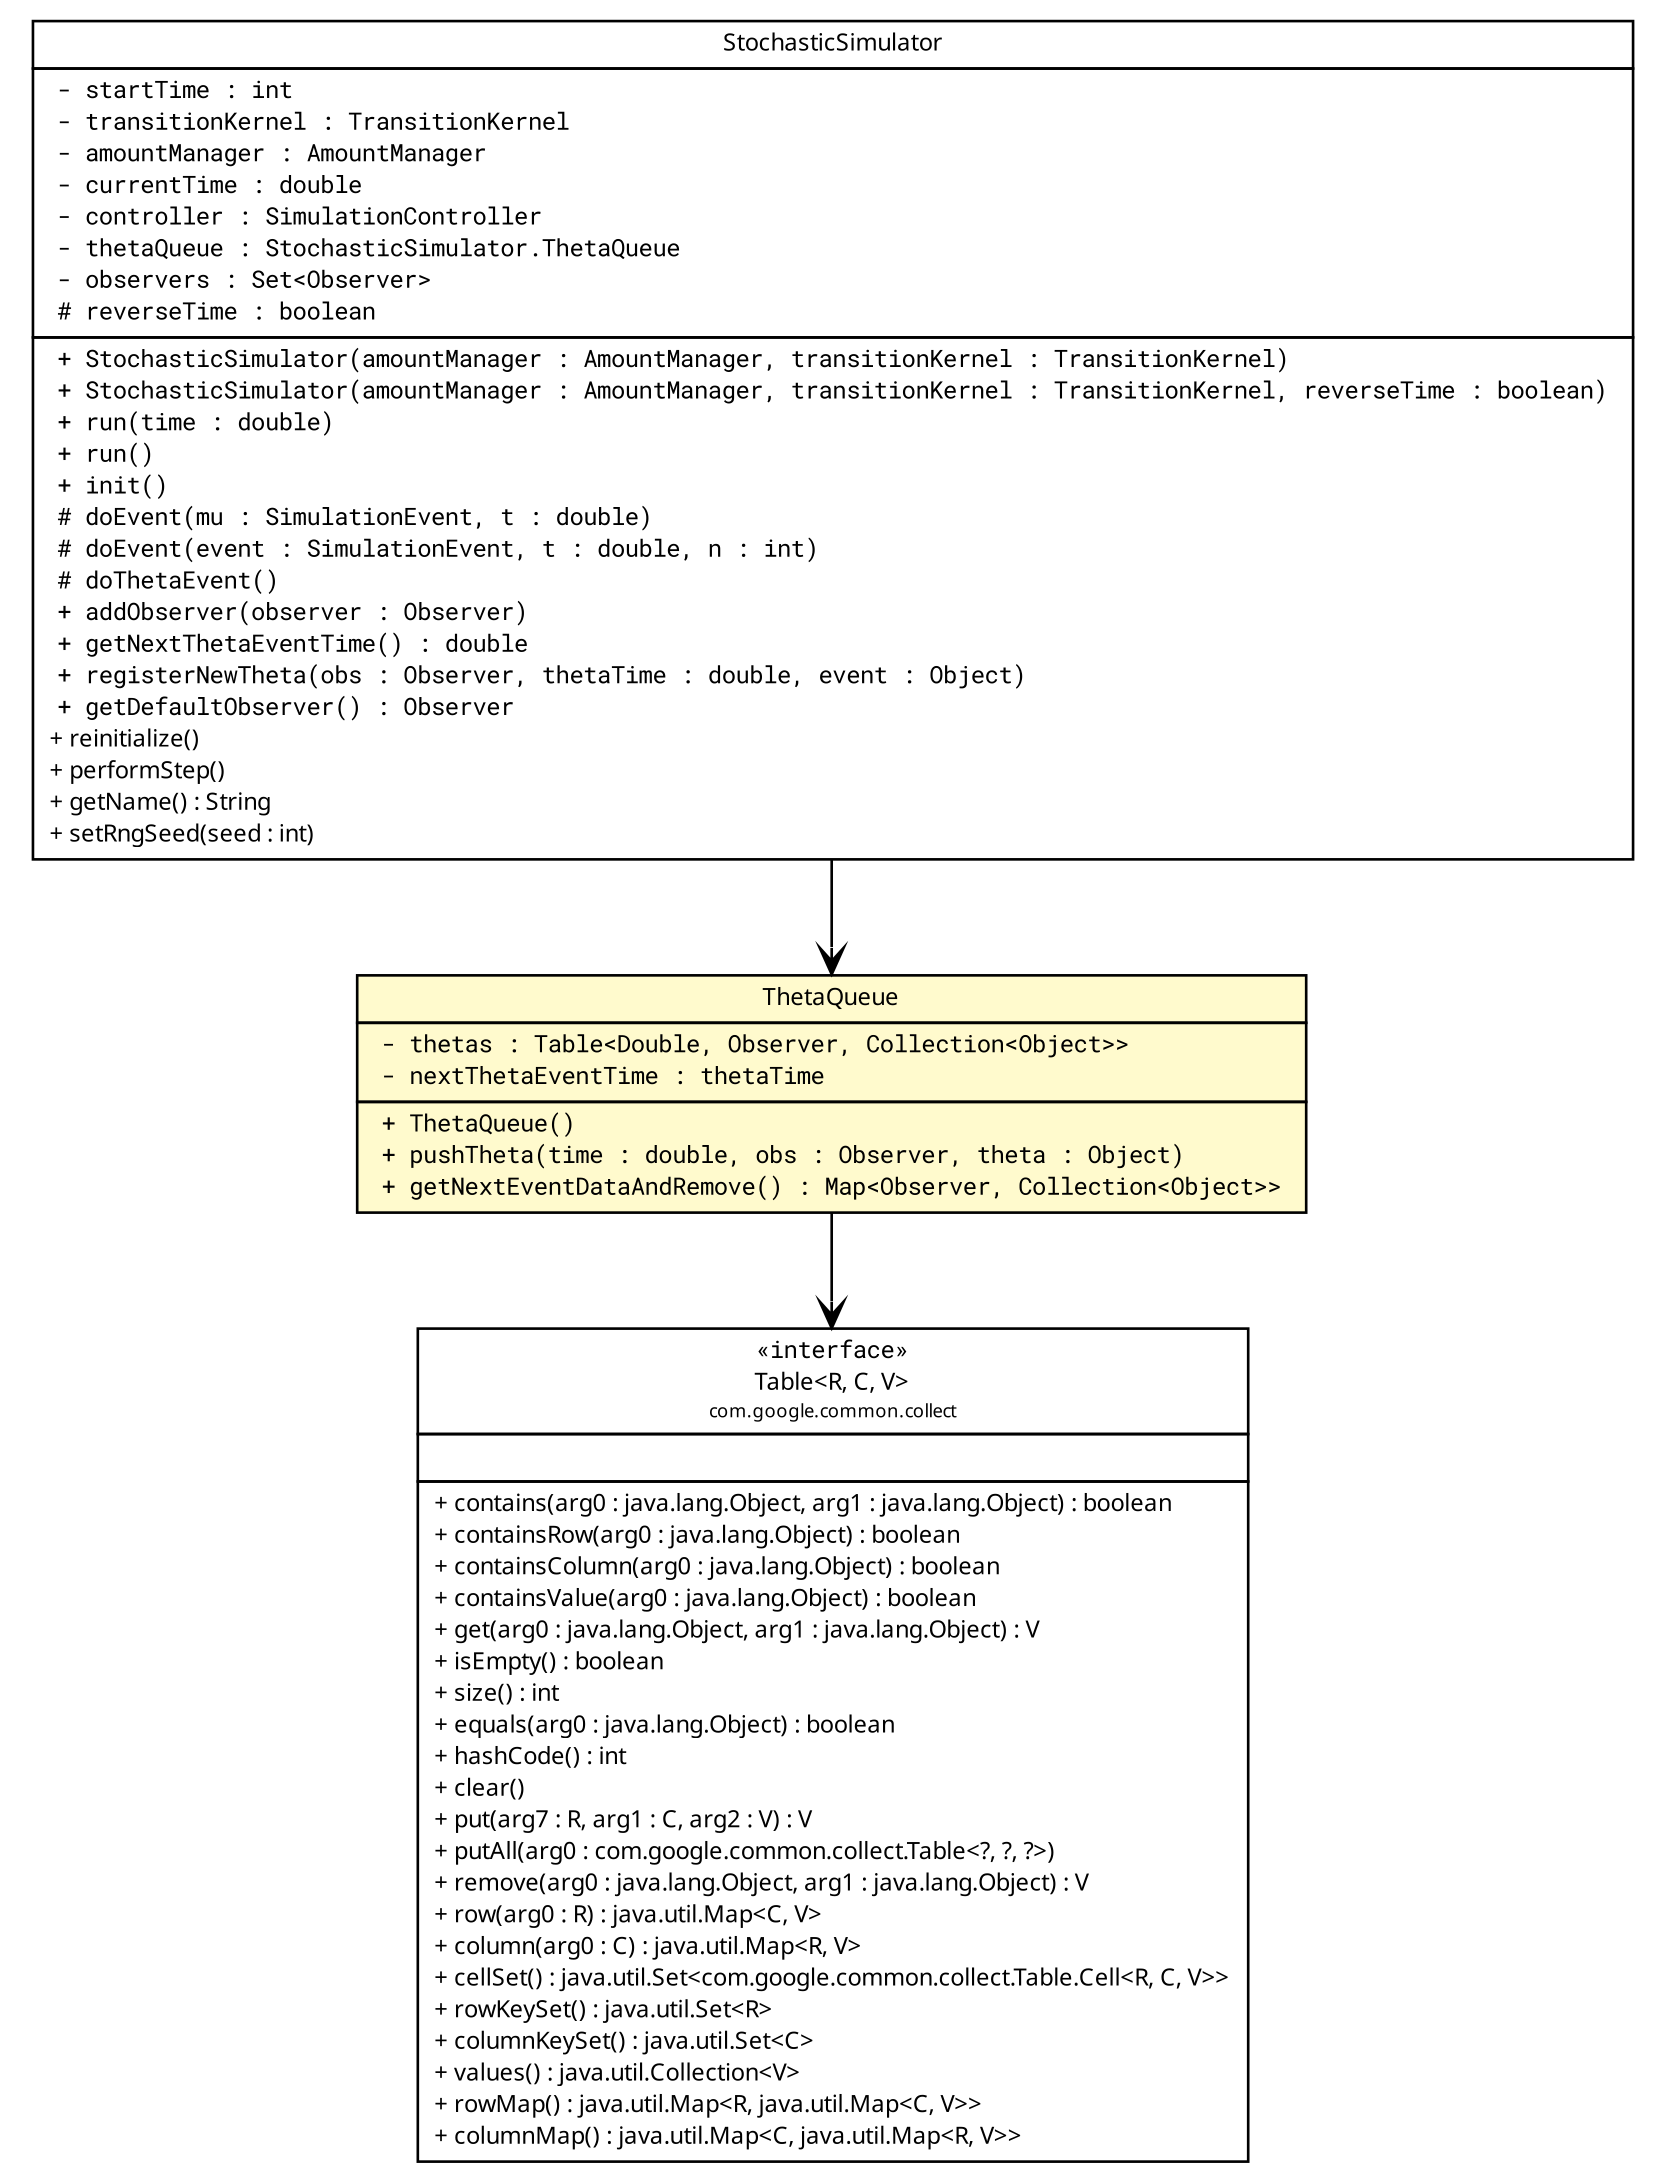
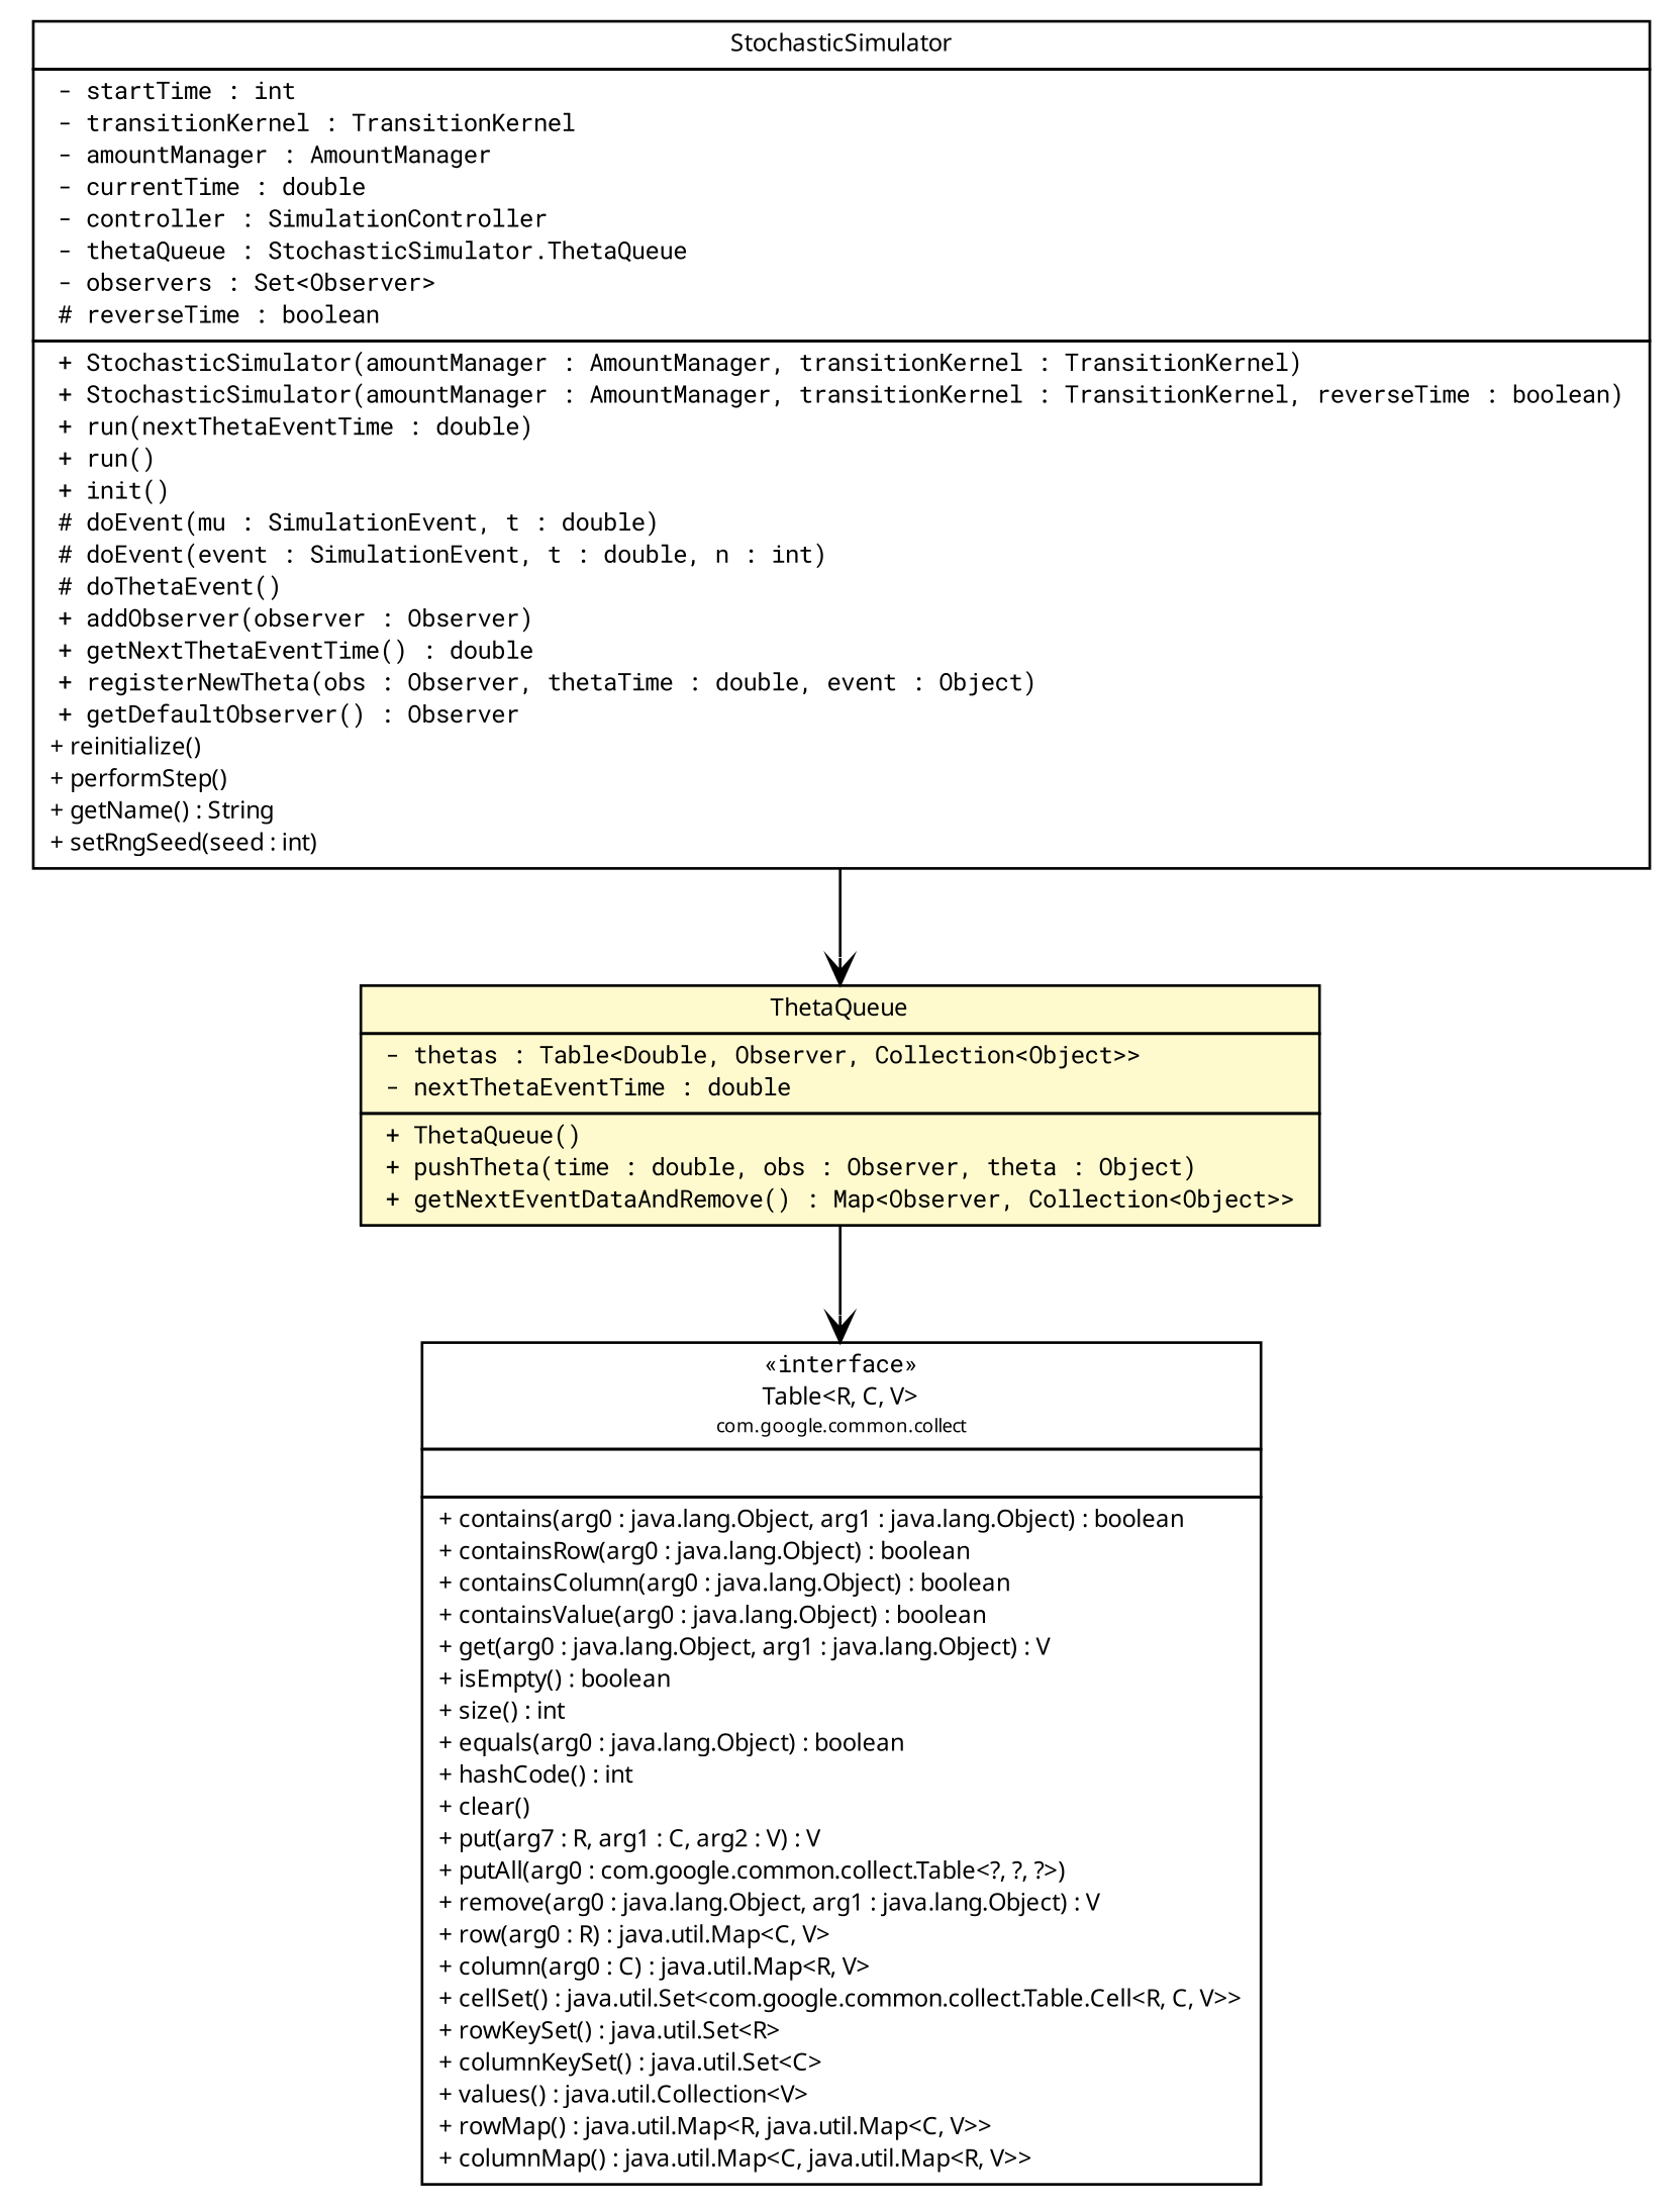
  digraph {
    fontname="Roboto Mono"
    nodesep=0.25
    ranksep=0.5
    node [fontcolor=black fontname="Roboto Mono" fontsize=9.0 shape=plaintext]
    edge [arrowhead=open color=black fontcolor=black fontname="Roboto Mono" fontsize=10.0 headport=p labelfontname="Trebuchet MS" labelfontsize=10 tailport=p]
-   n1 [label=<<table title="broadwick.stochastic.StochasticSimulator" border="0" cellborder="1" cellspacing="0" cellpadding="2" port="p" href="./StochasticSimulator.html"> 		<tr><td><table border="0" cellspacing="0" cellpadding="1"> <tr><td align="center" balign="center"><font face="Trebuchet MS"> StochasticSimulator </font></td></tr> 		</table></td></tr> 		<tr><td><table border="0" cellspacing="0" cellpadding="1"> <tr><td align="left" balign="left"> - startTime : int </td></tr> <tr><td align="left" balign="left"> - transitionKernel : TransitionKernel </td></tr> <tr><td align="left" balign="left"> - amountManager : AmountManager </td></tr> <tr><td align="left" balign="left"> - currentTime : double </td></tr> <tr><td align="left" balign="left"> - controller : SimulationController </td></tr> <tr><td align="left" balign="left"> - thetaQueue : StochasticSimulator.ThetaQueue </td></tr> <tr><td align="left" balign="left"> - observers : Set&lt;Observer&gt; </td></tr> <tr><td align="left" balign="left"> # reverseTime : boolean </td></tr> 		</table></td></tr> 		<tr><td><table border="0" cellspacing="0" cellpadding="1"> <tr><td align="left" balign="left"> + StochasticSimulator(amountManager : AmountManager, transitionKernel : TransitionKernel) </td></tr> <tr><td align="left" balign="left"> + StochasticSimulator(amountManager : AmountManager, transitionKernel : TransitionKernel, reverseTime : boolean) </td></tr> <tr><td align="left" balign="left"> + run(time : double) </td></tr> <tr><td align="left" balign="left"> + run() </td></tr> <tr><td align="left" balign="left"> + init() </td></tr> <tr><td align="left" balign="left"> # doEvent(mu : SimulationEvent, t : double) </td></tr> <tr><td align="left" balign="left"> # doEvent(event : SimulationEvent, t : double, n : int) </td></tr> <tr><td align="left" balign="left"> # doThetaEvent() </td></tr> <tr><td align="left" balign="left"> + addObserver(observer : Observer) </td></tr> <tr><td align="left" balign="left"> + getNextThetaEventTime() : double </td></tr> <tr><td align="left" balign="left"> + registerNewTheta(obs : Observer, thetaTime : double, event : Object) </td></tr> <tr><td align="left" balign="left"> + getDefaultObserver() : Observer </td></tr> <tr><td align="left" balign="left"><font face="Trebuchet MS" point-size="9.0"> + reinitialize() </font></td></tr> <tr><td align="left" balign="left"><font face="Trebuchet MS" point-size="9.0"> + performStep() </font></td></tr> <tr><td align="left" balign="left"><font face="Trebuchet MS" point-size="9.0"> + getName() : String </font></td></tr> <tr><td align="left" balign="left"><font face="Trebuchet MS" point-size="9.0"> + setRngSeed(seed : int) </font></td></tr> 		</table></td></tr> 		</table>>]
-   n2 [label=<<table title="broadwick.stochastic.StochasticSimulator.ThetaQueue" border="0" cellborder="1" cellspacing="0" cellpadding="2" port="p" bgcolor="lemonChiffon" href="./StochasticSimulator.ThetaQueue.html"> 		<tr><td><table border="0" cellspacing="0" cellpadding="1"> <tr><td align="center" balign="center"><font face="Trebuchet MS"> ThetaQueue </font></td></tr> 		</table></td></tr> 		<tr><td><table border="0" cellspacing="0" cellpadding="1"> <tr><td align="left" balign="left"> - thetas : Table&lt;Double, Observer, Collection&lt;Object&gt;&gt; </td></tr> <tr><td align="left" balign="left"> - nextThetaEventTime : thetaTime </td></tr> 		</table></td></tr> 		<tr><td><table border="0" cellspacing="0" cellpadding="1"> <tr><td align="left" balign="left"> + ThetaQueue() </td></tr> <tr><td align="left" balign="left"> + pushTheta(time : double, obs : Observer, theta : Object) </td></tr> <tr><td align="left" balign="left"> + getNextEventDataAndRemove() : Map&lt;Observer, Collection&lt;Object&gt;&gt; </td></tr> 		</table></td></tr> 		</table>>]
+   n1 [label=<<table title="broadwick.stochastic.StochasticSimulator" border="0" cellborder="1" cellspacing="0" cellpadding="2" port="p" href="./StochasticSimulator.html"> 		<tr><td><table border="0" cellspacing="0" cellpadding="1"> <tr><td align="center" balign="center"><font face="Trebuchet MS"> StochasticSimulator </font></td></tr> 		</table></td></tr> 		<tr><td><table border="0" cellspacing="0" cellpadding="1"> <tr><td align="left" balign="left"> - startTime : int </td></tr> <tr><td align="left" balign="left"> - transitionKernel : TransitionKernel </td></tr> <tr><td align="left" balign="left"> - amountManager : AmountManager </td></tr> <tr><td align="left" balign="left"> - currentTime : double </td></tr> <tr><td align="left" balign="left"> - controller : SimulationController </td></tr> <tr><td align="left" balign="left"> - thetaQueue : StochasticSimulator.ThetaQueue </td></tr> <tr><td align="left" balign="left"> - observers : Set&lt;Observer&gt; </td></tr> <tr><td align="left" balign="left"> # reverseTime : boolean </td></tr> 		</table></td></tr> 		<tr><td><table border="0" cellspacing="0" cellpadding="1"> <tr><td align="left" balign="left"> + StochasticSimulator(amountManager : AmountManager, transitionKernel : TransitionKernel) </td></tr> <tr><td align="left" balign="left"> + StochasticSimulator(amountManager : AmountManager, transitionKernel : TransitionKernel, reverseTime : boolean) </td></tr> <tr><td align="left" balign="left"> + run(nextThetaEventTime : double) </td></tr> <tr><td align="left" balign="left"> + run() </td></tr> <tr><td align="left" balign="left"> + init() </td></tr> <tr><td align="left" balign="left"> # doEvent(mu : SimulationEvent, t : double) </td></tr> <tr><td align="left" balign="left"> # doEvent(event : SimulationEvent, t : double, n : int) </td></tr> <tr><td align="left" balign="left"> # doThetaEvent() </td></tr> <tr><td align="left" balign="left"> + addObserver(observer : Observer) </td></tr> <tr><td align="left" balign="left"> + getNextThetaEventTime() : double </td></tr> <tr><td align="left" balign="left"> + registerNewTheta(obs : Observer, thetaTime : double, event : Object) </td></tr> <tr><td align="left" balign="left"> + getDefaultObserver() : Observer </td></tr> <tr><td align="left" balign="left"><font face="Trebuchet MS" point-size="9.0"> + reinitialize() </font></td></tr> <tr><td align="left" balign="left"><font face="Trebuchet MS" point-size="9.0"> + performStep() </font></td></tr> <tr><td align="left" balign="left"><font face="Trebuchet MS" point-size="9.0"> + getName() : String </font></td></tr> <tr><td align="left" balign="left"><font face="Trebuchet MS" point-size="9.0"> + setRngSeed(seed : int) </font></td></tr> 		</table></td></tr> 		</table>>]
+   n2 [label=<<table title="broadwick.stochastic.StochasticSimulator.ThetaQueue" border="0" cellborder="1" cellspacing="0" cellpadding="2" port="p" bgcolor="lemonChiffon" href="./StochasticSimulator.ThetaQueue.html"> 		<tr><td><table border="0" cellspacing="0" cellpadding="1"> <tr><td align="center" balign="center"><font face="Trebuchet MS"> ThetaQueue </font></td></tr> 		</table></td></tr> 		<tr><td><table border="0" cellspacing="0" cellpadding="1"> <tr><td align="left" balign="left"> - thetas : Table&lt;Double, Observer, Collection&lt;Object&gt;&gt; </td></tr> <tr><td align="left" balign="left"> - nextThetaEventTime : double </td></tr> 		</table></td></tr> 		<tr><td><table border="0" cellspacing="0" cellpadding="1"> <tr><td align="left" balign="left"> + ThetaQueue() </td></tr> <tr><td align="left" balign="left"> + pushTheta(time : double, obs : Observer, theta : Object) </td></tr> <tr><td align="left" balign="left"> + getNextEventDataAndRemove() : Map&lt;Observer, Collection&lt;Object&gt;&gt; </td></tr> 		</table></td></tr> 		</table>>]
    n3 [label=<<table title="com.google.common.collect.Table" border="0" cellborder="1" cellspacing="0" cellpadding="2" port="p" href="http://java.sun.com/j2se/1.4.2/docs/api/com/google/common/collect/Table.html"> 		<tr><td><table border="0" cellspacing="0" cellpadding="1"> <tr><td align="center" balign="center"> &#171;interface&#187; </td></tr> <tr><td align="center" balign="center"><font face="Trebuchet MS"> Table&lt;R, C, V&gt; </font></td></tr> <tr><td align="center" balign="center"><font face="Trebuchet MS" point-size="7.0"> com.google.common.collect </font></td></tr> 		</table></td></tr> 		<tr><td><table border="0" cellspacing="0" cellpadding="1"> <tr><td align="left" balign="left">  </td></tr> 		</table></td></tr> 		<tr><td><table border="0" cellspacing="0" cellpadding="1"> <tr><td align="left" balign="left"><font face="Trebuchet MS" point-size="9.0"> + contains(arg0 : java.lang.Object, arg1 : java.lang.Object) : boolean </font></td></tr> <tr><td align="left" balign="left"><font face="Trebuchet MS" point-size="9.0"> + containsRow(arg0 : java.lang.Object) : boolean </font></td></tr> <tr><td align="left" balign="left"><font face="Trebuchet MS" point-size="9.0"> + containsColumn(arg0 : java.lang.Object) : boolean </font></td></tr> <tr><td align="left" balign="left"><font face="Trebuchet MS" point-size="9.0"> + containsValue(arg0 : java.lang.Object) : boolean </font></td></tr> <tr><td align="left" balign="left"><font face="Trebuchet MS" point-size="9.0"> + get(arg0 : java.lang.Object, arg1 : java.lang.Object) : V </font></td></tr> <tr><td align="left" balign="left"><font face="Trebuchet MS" point-size="9.0"> + isEmpty() : boolean </font></td></tr> <tr><td align="left" balign="left"><font face="Trebuchet MS" point-size="9.0"> + size() : int </font></td></tr> <tr><td align="left" balign="left"><font face="Trebuchet MS" point-size="9.0"> + equals(arg0 : java.lang.Object) : boolean </font></td></tr> <tr><td align="left" balign="left"><font face="Trebuchet MS" point-size="9.0"> + hashCode() : int </font></td></tr> <tr><td align="left" balign="left"><font face="Trebuchet MS" point-size="9.0"> + clear() </font></td></tr> <tr><td align="left" balign="left"><font face="Trebuchet MS" point-size="9.0"> + put(arg7 : R, arg1 : C, arg2 : V) : V </font></td></tr> <tr><td align="left" balign="left"><font face="Trebuchet MS" point-size="9.0"> + putAll(arg0 : com.google.common.collect.Table&lt;?, ?, ?&gt;) </font></td></tr> <tr><td align="left" balign="left"><font face="Trebuchet MS" point-size="9.0"> + remove(arg0 : java.lang.Object, arg1 : java.lang.Object) : V </font></td></tr> <tr><td align="left" balign="left"><font face="Trebuchet MS" point-size="9.0"> + row(arg0 : R) : java.util.Map&lt;C, V&gt; </font></td></tr> <tr><td align="left" balign="left"><font face="Trebuchet MS" point-size="9.0"> + column(arg0 : C) : java.util.Map&lt;R, V&gt; </font></td></tr> <tr><td align="left" balign="left"><font face="Trebuchet MS" point-size="9.0"> + cellSet() : java.util.Set&lt;com.google.common.collect.Table.Cell&lt;R, C, V&gt;&gt; </font></td></tr> <tr><td align="left" balign="left"><font face="Trebuchet MS" point-size="9.0"> + rowKeySet() : java.util.Set&lt;R&gt; </font></td></tr> <tr><td align="left" balign="left"><font face="Trebuchet MS" point-size="9.0"> + columnKeySet() : java.util.Set&lt;C&gt; </font></td></tr> <tr><td align="left" balign="left"><font face="Trebuchet MS" point-size="9.0"> + values() : java.util.Collection&lt;V&gt; </font></td></tr> <tr><td align="left" balign="left"><font face="Trebuchet MS" point-size="9.0"> + rowMap() : java.util.Map&lt;R, java.util.Map&lt;C, V&gt;&gt; </font></td></tr> <tr><td align="left" balign="left"><font face="Trebuchet MS" point-size="9.0"> + columnMap() : java.util.Map&lt;C, java.util.Map&lt;R, V&gt;&gt; </font></td></tr> 		</table></td></tr> 		</table>>]
    n1 -> n2
    n2 -> n3
  }
